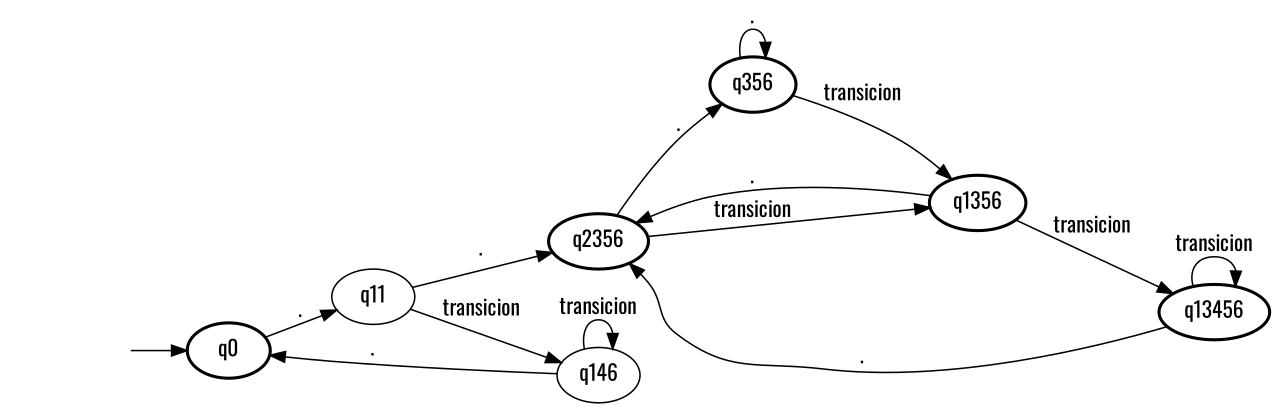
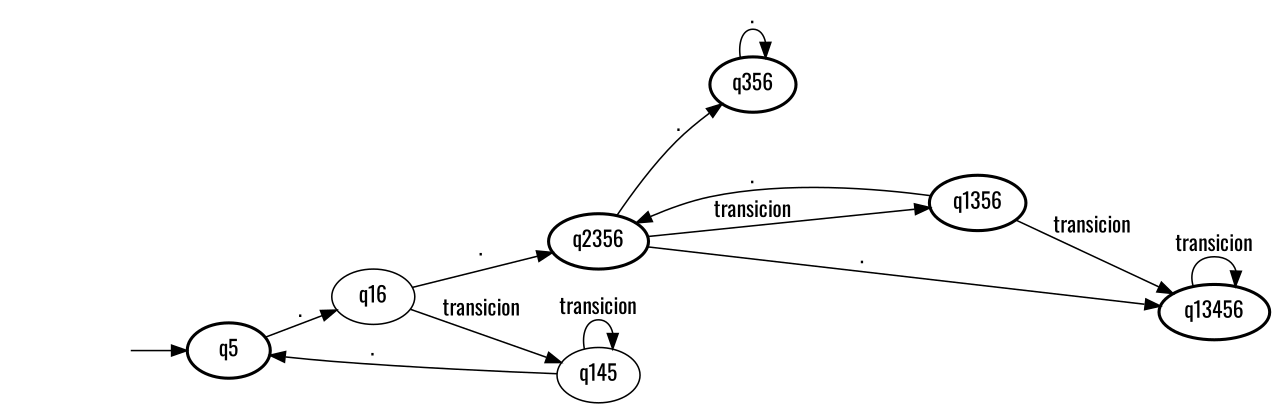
  digraph {
    fontname=Oswald
    rankdir=LR
    node [fontname=Oswald penwidth=2]
    edge [fontname=Oswald]
    _invisible [style=invis penwidth=""]
-   q0
-   q16 [label=q11 penwidth=""]
-   q146 [penwidth=""]
+   q0 [label=q5]
+   q16 [penwidth=""]
+   q146 [label=q145 penwidth=""]
    q2356
    q1356
    q356
    q13456
    _invisible -> q0
    q0 -> q16 [label="."]
    q16 -> q146 [label=transicion]
    q16 -> q2356 [label="."]
    q146 -> q0 [label="."]
    q146 -> q146 [label=transicion]
    q2356 -> q1356 [label=transicion]
    q2356 -> q356 [label="."]
    q1356 -> q2356 [label="."]
    q1356 -> q13456 [label=transicion]
-   q356 -> q1356 [label=transicion]
    q356 -> q356 [label="."]
-   q13456 -> q2356 [label="."]
+   q2356 -> q13456 [label="."]
    q13456 -> q13456 [label=transicion]
  }
